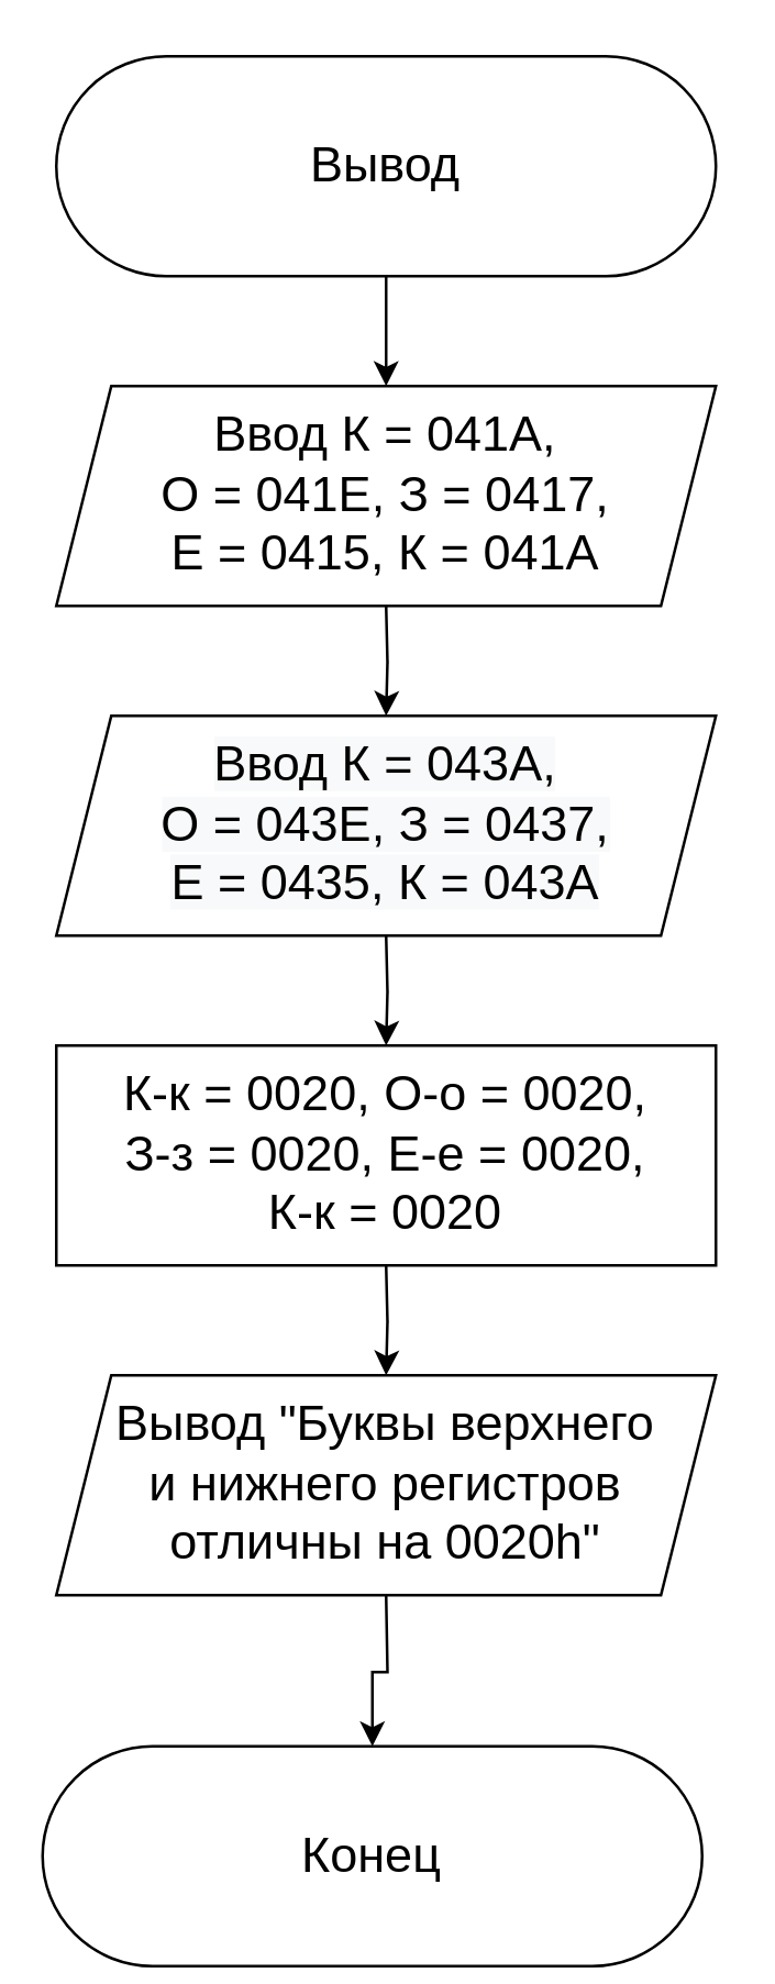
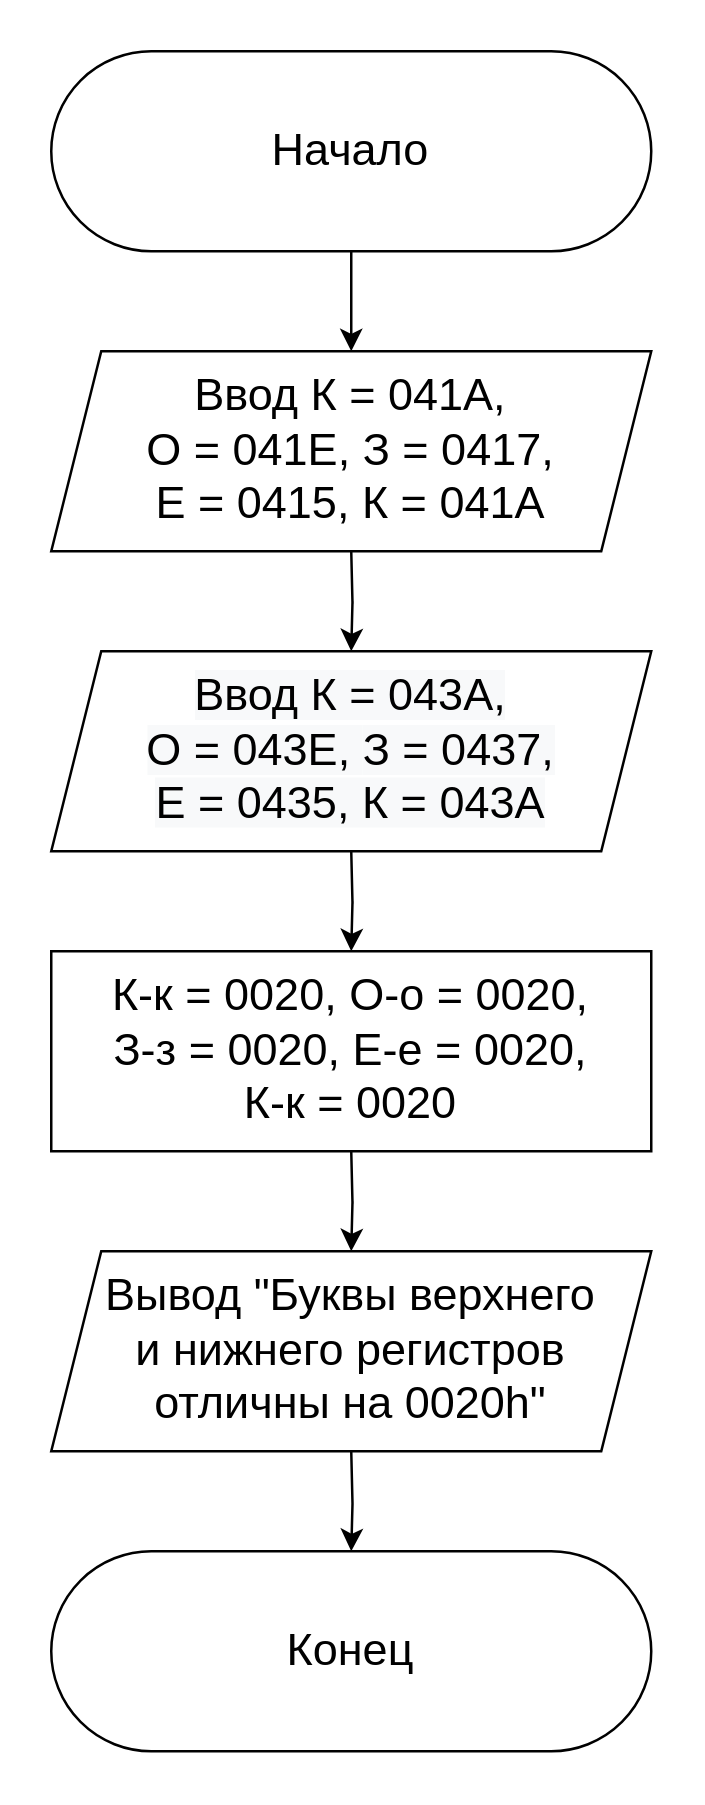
  <mxCell id="0" />
  <mxCell id="1" parent="0" />
  <mxCell id="2" style="edgeStyle=orthogonalEdgeStyle;rounded=0;orthogonalLoop=1;jettySize=auto;html=1;exitX=0.5;exitY=1;exitDx=0;exitDy=0;entryX=0.5;entryY=0;entryDx=0;entryDy=0;spacing=0;fontFamily=Helvetica;fontSize=18;" parent="1" source="3" edge="1"><mxGeometry relative="1" as="geometry"><mxPoint x="140" y="140" as="targetPoint" /></mxGeometry></mxCell>
- <mxCell id="3" value="Вывод" style="rounded=1;whiteSpace=wrap;html=1;arcSize=50;spacing=0;fontFamily=Helvetica;fontSize=18;" parent="1" vertex="1"><mxGeometry x="20" y="20" width="240" height="80" as="geometry" /></mxCell>
+ <mxCell id="3" value="Начало" style="rounded=1;whiteSpace=wrap;html=1;arcSize=50;spacing=0;fontFamily=Helvetica;fontSize=18;" parent="1" vertex="1"><mxGeometry x="20" y="20" width="240" height="80" as="geometry" /></mxCell>
  <mxCell id="4" style="edgeStyle=orthogonalEdgeStyle;rounded=0;orthogonalLoop=1;jettySize=auto;html=1;exitX=0.5;exitY=1;exitDx=0;exitDy=0;entryX=0.5;entryY=0;entryDx=0;entryDy=0;spacing=0;fontFamily=Helvetica;fontSize=18;" parent="1" edge="1"><mxGeometry relative="1" as="geometry"><mxPoint x="140" y="220" as="sourcePoint" /><mxPoint x="140" y="260" as="targetPoint" /></mxGeometry></mxCell>
  <mxCell id="5" style="edgeStyle=orthogonalEdgeStyle;rounded=0;orthogonalLoop=1;jettySize=auto;html=1;exitX=0.5;exitY=1;exitDx=0;exitDy=0;entryX=0.5;entryY=0;entryDx=0;entryDy=0;spacing=0;fontFamily=Helvetica;fontSize=18;" parent="1" edge="1"><mxGeometry relative="1" as="geometry"><mxPoint x="140" y="380" as="targetPoint" /><mxPoint x="140" y="340" as="sourcePoint" /></mxGeometry></mxCell>
  <mxCell id="6" style="edgeStyle=orthogonalEdgeStyle;rounded=0;orthogonalLoop=1;jettySize=auto;html=1;exitX=0.5;exitY=1;exitDx=0;exitDy=0;spacing=0;fontFamily=Helvetica;fontSize=18;" parent="1" edge="1"><mxGeometry relative="1" as="geometry"><mxPoint x="140" y="460" as="sourcePoint" /><mxPoint x="140" y="500" as="targetPoint" /></mxGeometry></mxCell>
  <mxCell id="7" style="edgeStyle=orthogonalEdgeStyle;rounded=0;orthogonalLoop=1;jettySize=auto;html=1;exitX=0.5;exitY=1;exitDx=0;exitDy=0;entryX=0.5;entryY=0;entryDx=0;entryDy=0;spacing=0;fontFamily=Helvetica;fontSize=18;" parent="1" target="8" edge="1"><mxGeometry relative="1" as="geometry"><mxPoint x="140" y="580" as="sourcePoint" /></mxGeometry></mxCell>
- <mxCell id="8" value="Конец" style="rounded=1;whiteSpace=wrap;html=1;arcSize=50;spacing=0;fontFamily=Helvetica;fontSize=18;" parent="1" vertex="1"><mxGeometry x="15" y="635" width="240" height="80" as="geometry" /></mxCell>
+ <mxCell id="8" value="Конец" style="rounded=1;whiteSpace=wrap;html=1;arcSize=50;spacing=0;fontFamily=Helvetica;fontSize=18;" parent="1" vertex="1"><mxGeometry x="20" y="620" width="240" height="80" as="geometry" /></mxCell>
  <mxCell id="9" value="Ввод К = 041A,&lt;br&gt;О = 041E, З = 0417,&lt;br&gt;Е = 0415, К = 041A" style="shape=parallelogram;perimeter=parallelogramPerimeter;whiteSpace=wrap;html=1;fixedSize=1;fontFamily=Helvetica;fontSize=18;" parent="1" vertex="1"><mxGeometry x="20" y="140" width="240" height="80" as="geometry" /></mxCell>
  <mxCell id="10" value="&lt;span style=&quot;color: rgb(0 , 0 , 0) ; font-family: &amp;#34;helvetica&amp;#34; ; font-size: 18px ; font-style: normal ; font-weight: 400 ; letter-spacing: normal ; text-align: center ; text-indent: 0px ; text-transform: none ; word-spacing: 0px ; background-color: rgb(248 , 249 , 250) ; display: inline ; float: none&quot;&gt;Ввод К = 043A,&lt;br&gt;О = 043E,&amp;nbsp;&lt;/span&gt;&lt;span style=&quot;color: rgb(0 , 0 , 0) ; font-family: &amp;#34;helvetica&amp;#34; ; font-size: 18px ; font-style: normal ; font-weight: 400 ; letter-spacing: normal ; text-align: center ; text-indent: 0px ; text-transform: none ; word-spacing: 0px ; background-color: rgb(248 , 249 , 250) ; display: inline ; float: none&quot;&gt;З = 0437,&lt;br&gt;Е = 0435, К = 043A&lt;/span&gt;" style="shape=parallelogram;perimeter=parallelogramPerimeter;whiteSpace=wrap;html=1;fixedSize=1;fontFamily=Helvetica;fontSize=18;" parent="1" vertex="1"><mxGeometry x="20" y="260" width="240" height="80" as="geometry" /></mxCell>
  <mxCell id="11" value="Вывод &quot;Буквы верхнего&lt;br&gt;и нижнего регистров отличны на 0020h&quot;" style="shape=parallelogram;perimeter=parallelogramPerimeter;whiteSpace=wrap;html=1;fixedSize=1;fontFamily=Helvetica;fontSize=18;" parent="1" vertex="1"><mxGeometry x="20" y="500" width="240" height="80" as="geometry" /></mxCell>
  <mxCell id="12" value="К-к = 0020, О-о = 0020,&lt;br&gt;З-з = 0020, Е-е = 0020,&lt;br&gt;К-к = 0020" style="rounded=0;whiteSpace=wrap;html=1;fontFamily=Helvetica;fontSize=18;" parent="1" vertex="1"><mxGeometry x="20" y="380" width="240" height="80" as="geometry" /></mxCell>
